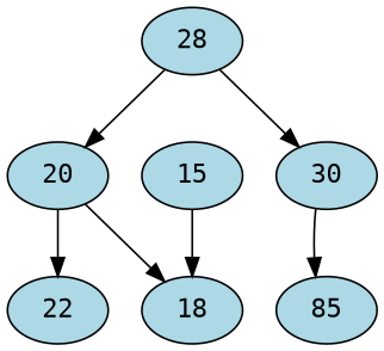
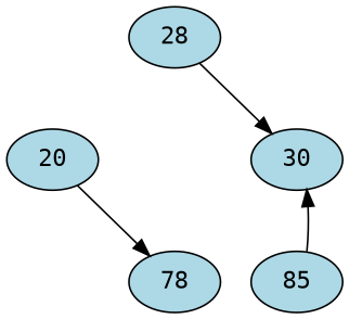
  digraph {
    fontname="DejaVu Sans Mono"
    node [color=black fillcolor=lightblue fontcolor=black fontname="DejaVu Sans Mono" style=filled]
    edge [fontname="DejaVu Sans Mono"]
    n1 [label=28]
    n2 [label=20]
    n3 [label=30]
-   n4 [label=22]
-   n5 [label=18]
+   n5 [label=78]
    n6 [label=85]
-   n7 [label=15]
-   n1 -> n2
    n1 -> n3
-   n2 -> n4
    n2 -> n5
-   n3 -> n6
-   n7 -> n5
+   n6 -> n3
  }
